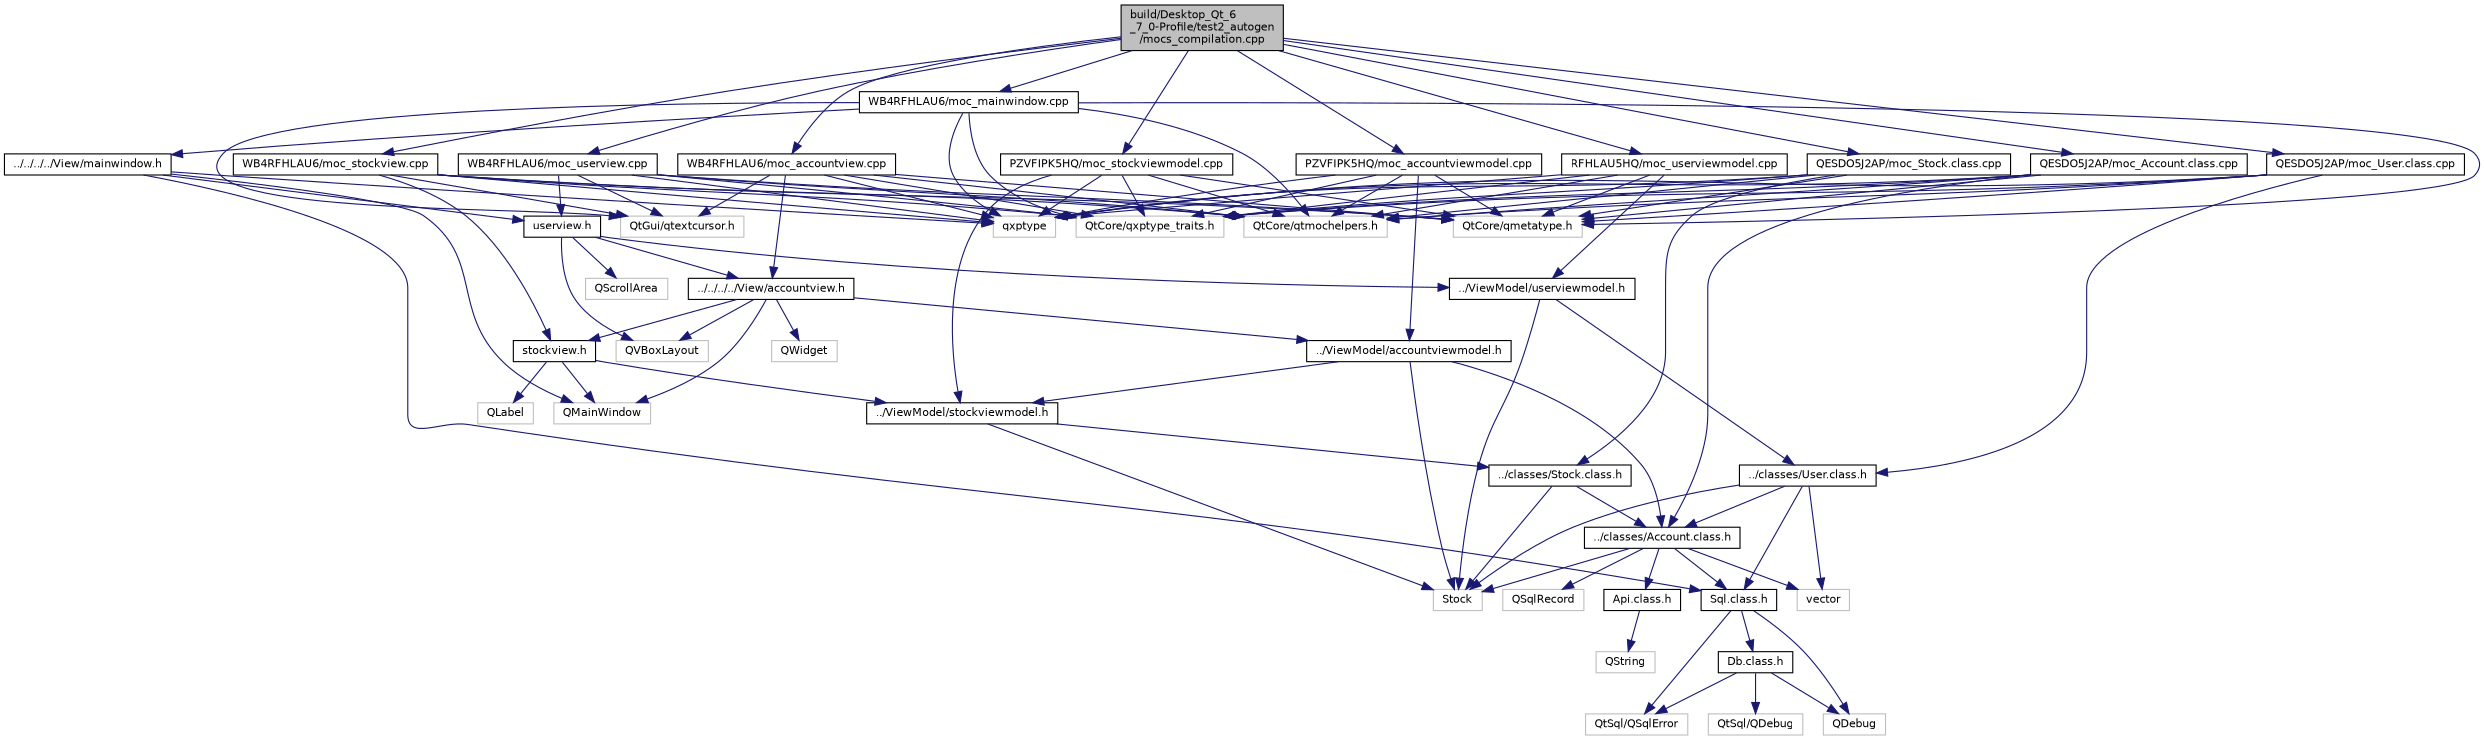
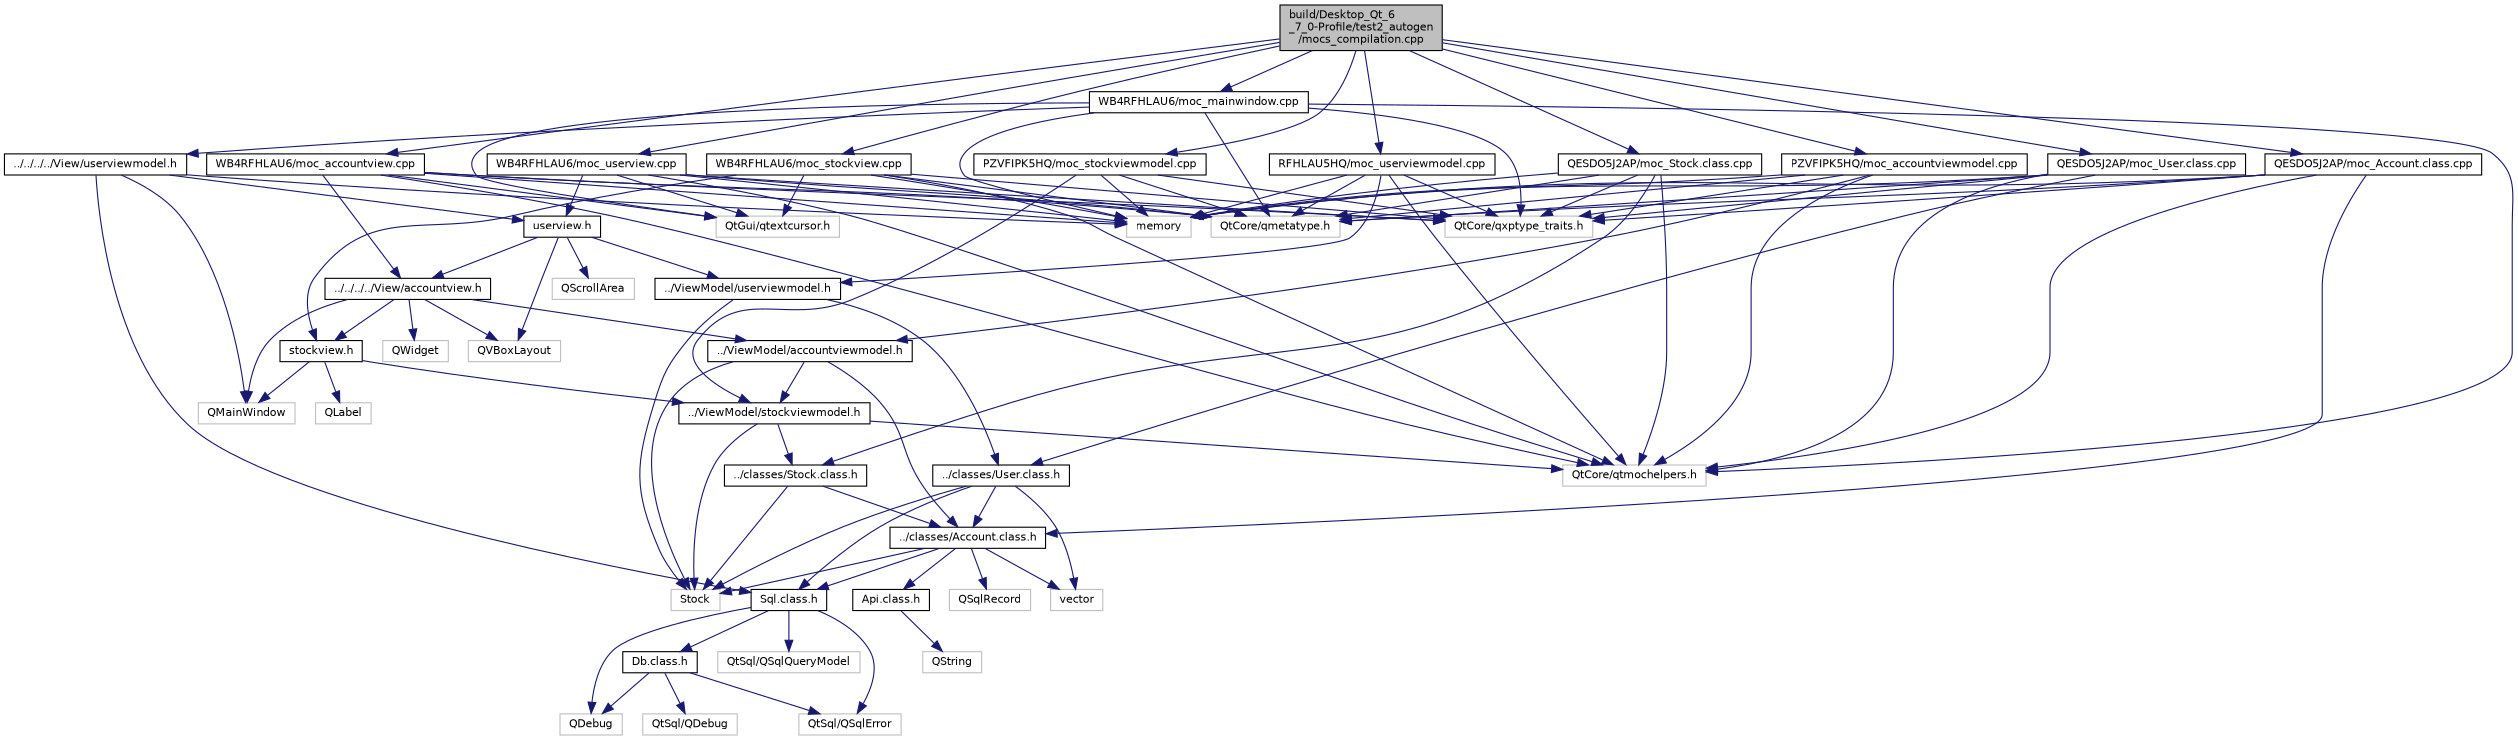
  digraph {
    node [color=black fillcolor=white fontname=Helvetica fontsize=10 shape=record style=filled]
    edge [color=midnightblue fontname=Helvetica fontsize=10 labelfontname=Helvetica labelfontsize=10 style=solid]
    n1 [fillcolor=grey75 fontcolor=black height=0.2 label="build/Desktop_Qt_6\l_7_0-Profile/test2_autogen\l/mocs_compilation.cpp" width=0.4]
    n2 [height=0.2 label="WB4RFHLAU6/moc_accountview.cpp" width=0.4]
    n3 [height=0.2 label="WB4RFHLAU6/moc_mainwindow.cpp" width=0.4]
    n4 [height=0.2 label="WB4RFHLAU6/moc_stockview.cpp" width=0.4]
    n5 [height=0.2 label="WB4RFHLAU6/moc_userview.cpp" width=0.4]
    n6 [height=0.2 label="PZVFIPK5HQ/moc_accountviewmodel.cpp" width=0.4]
    n7 [height=0.2 label="PZVFIPK5HQ/moc_stockviewmodel.cpp" width=0.4]
    n8 [height=0.2 label="RFHLAU5HQ/moc_userviewmodel.cpp" width=0.4]
    n9 [height=0.2 label="QESDO5J2AP/moc_Account.class.cpp" width=0.4]
    n10 [height=0.2 label="QESDO5J2AP/moc_Stock.class.cpp" width=0.4]
    n11 [height=0.2 label="QESDO5J2AP/moc_User.class.cpp" width=0.4]
    n12 [height=0.2 label="../../../../View/accountview.h" width=0.4]
    n13 [color=grey75 height=0.2 label="QtGui/qtextcursor.h" width=0.4]
    n14 [color=grey75 height=0.2 label="QtCore/qmetatype.h" width=0.4]
    n15 [color=grey75 height=0.2 label="QtCore/qtmochelpers.h" width=0.4]
-   n16 [color=grey75 height=0.2 label=qxptype width=0.4]
+   n16 [color=grey75 height=0.2 label=memory width=0.4]
    n17 [color=grey75 height=0.2 label="QtCore/qxptype_traits.h" width=0.4]
-   n18 [height=0.2 label="../../../../View/mainwindow.h" width=0.4]
+   n18 [height=0.2 label="../../../../View/userviewmodel.h" width=0.4]
    n19 [height=0.2 label="stockview.h" width=0.4]
    n20 [height=0.2 label="userview.h" width=0.4]
    n21 [height=0.2 label="../ViewModel/accountviewmodel.h" width=0.4]
    n22 [height=0.2 label="../ViewModel/stockviewmodel.h" width=0.4]
    n23 [height=0.2 label="../ViewModel/userviewmodel.h" width=0.4]
    n24 [height=0.2 label="../classes/Account.class.h" width=0.4]
    n25 [height=0.2 label="../classes/Stock.class.h" width=0.4]
    n26 [height=0.2 label="../classes/User.class.h" width=0.4]
    n27 [color=grey75 height=0.2 label=QMainWindow width=0.4]
    n28 [color=grey75 height=0.2 label=QWidget width=0.4]
    n29 [color=grey75 height=0.2 label=QVBoxLayout width=0.4]
    n30 [color=grey75 height=0.2 label=QLabel width=0.4]
    n31 [color=grey75 height=0.2 label=Stock width=0.4]
    n32 [color=grey75 height=0.2 label=vector width=0.4]
    n33 [height=0.2 label="Sql.class.h" width=0.4]
    n34 [height=0.2 label="Api.class.h" width=0.4]
    n35 [color=grey75 height=0.2 label=QSqlRecord width=0.4]
    n36 [height=0.2 label="Db.class.h" width=0.4]
    n37 [color=grey75 height=0.2 label="QtSql/QSqlError" width=0.4]
    n38 [color=grey75 height=0.2 label=QDebug width=0.4]
+   n39 [color=grey75 height=0.2 label="QtSql/QSqlQueryModel" width=0.4]
    n40 [color=grey75 height=0.2 label=QString width=0.4]
    n41 [color=grey75 height=0.2 label="QtSql/QDebug" width=0.4]
    n42 [color=grey75 height=0.2 label=QScrollArea width=0.4]
    n1 -> n2
    n1 -> n3
    n1 -> n4
    n1 -> n5
    n1 -> n6
    n1 -> n7
    n1 -> n8
    n1 -> n9
    n1 -> n10
    n1 -> n11
    n2 -> n12
    n2 -> n13
    n2 -> n14
    n2 -> n15
    n2 -> n16
    n2 -> n17
    n3 -> n13
    n3 -> n14
    n3 -> n15
    n3 -> n16
    n3 -> n17
    n3 -> n18
    n4 -> n13
    n4 -> n14
    n4 -> n15
    n4 -> n16
    n4 -> n17
    n4 -> n19
    n5 -> n13
    n5 -> n14
    n5 -> n15
    n5 -> n16
    n5 -> n17
    n5 -> n20
    n6 -> n14
    n6 -> n15
    n6 -> n16
    n6 -> n17
    n6 -> n21
    n7 -> n14
-   n7 -> n15
+   n22 -> n15
    n7 -> n16
    n7 -> n17
    n7 -> n22
    n8 -> n14
    n8 -> n15
    n8 -> n16
    n8 -> n17
    n8 -> n23
    n9 -> n14
    n9 -> n15
    n9 -> n16
    n9 -> n17
    n9 -> n24
    n10 -> n14
    n10 -> n15
    n10 -> n16
    n10 -> n17
    n10 -> n25
    n11 -> n14
    n11 -> n15
    n11 -> n16
    n11 -> n17
    n11 -> n26
    n12 -> n19
    n12 -> n21
    n12 -> n27
    n12 -> n28
    n12 -> n29
    n18 -> n16
    n18 -> n20
    n18 -> n27
    n18 -> n33
    n19 -> n22
    n19 -> n27
    n19 -> n30
    n20 -> n12
    n20 -> n23
    n20 -> n29
    n20 -> n42
    n21 -> n22
    n21 -> n24
    n21 -> n31
    n22 -> n25
    n22 -> n31
    n23 -> n26
    n23 -> n31
    n24 -> n31
    n24 -> n32
    n24 -> n33
    n24 -> n34
    n24 -> n35
    n25 -> n24
    n25 -> n31
    n26 -> n24
    n26 -> n31
    n26 -> n32
    n26 -> n33
    n33 -> n36
    n33 -> n37
    n33 -> n38
+   n33 -> n39
    n34 -> n40
    n36 -> n37
    n36 -> n38
    n36 -> n41
  }
